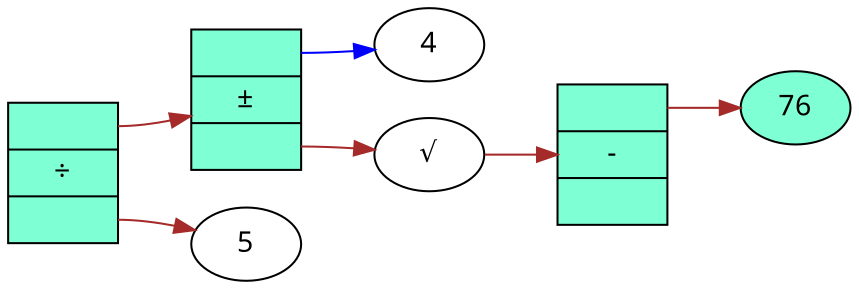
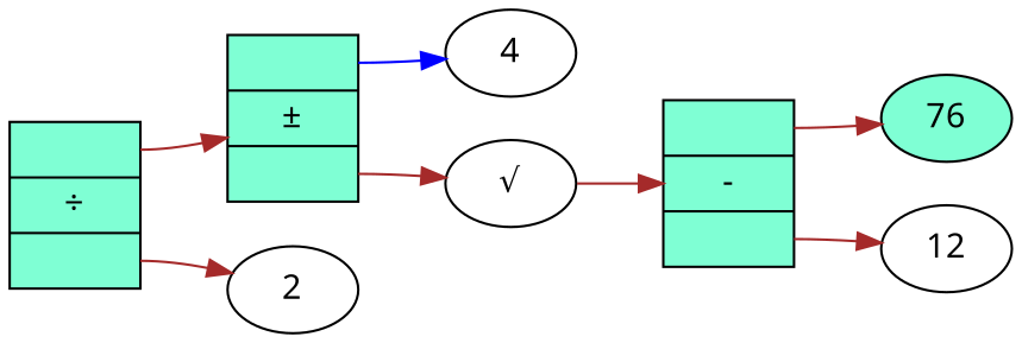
  strict digraph {
    fontname="Noto Sans"
    rankdir=LR
    node [fillcolor=aquamarine fontname="Noto Sans" style=filled]
    edge [color=brown fontname="Noto Sans" tailport=1]
    n1 [label="<0>|&plusmn;|<1>" shape=record]
    n2 [fillcolor=white label="&radic;"]
    n3 [fillcolor=white label=4]
    n4 [label="<0>|-|<1>" shape=record]
+   n5 [fillcolor=white label=12]
    n6 [label=76]
    n7 [label="<0>|&divide;|<1>" shape=record]
-   n8 [fillcolor=white label=5]
+   n8 [fillcolor=white label=2]
    n1 -> n2
    n1 -> n3 [color=blue tailport=0]
    n2 -> n4
+   n4 -> n5
    n4 -> n6 [tailport=0]
    n7 -> n1 [tailport=0]
    n7 -> n8
  }
